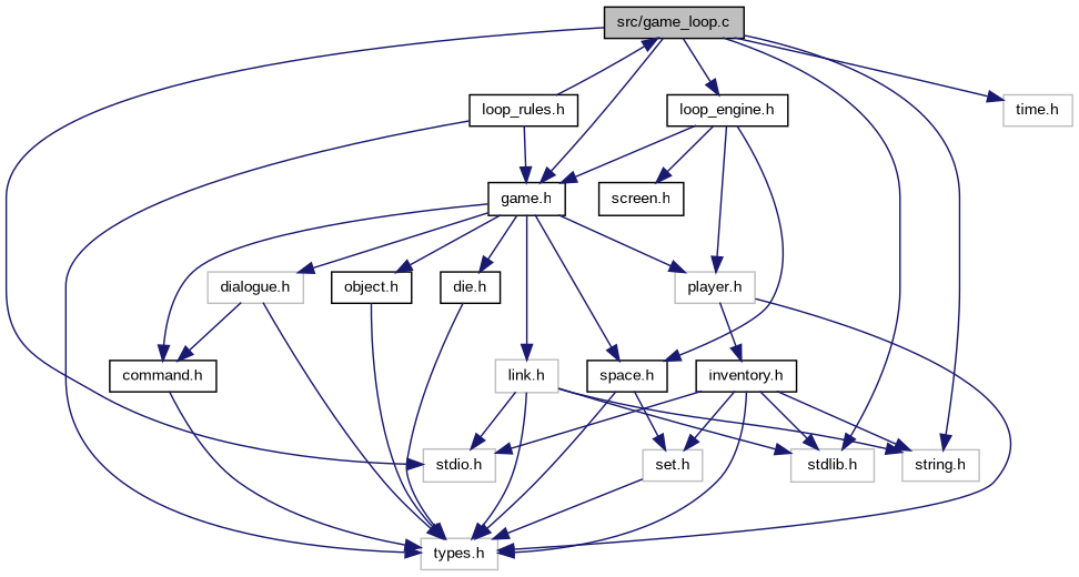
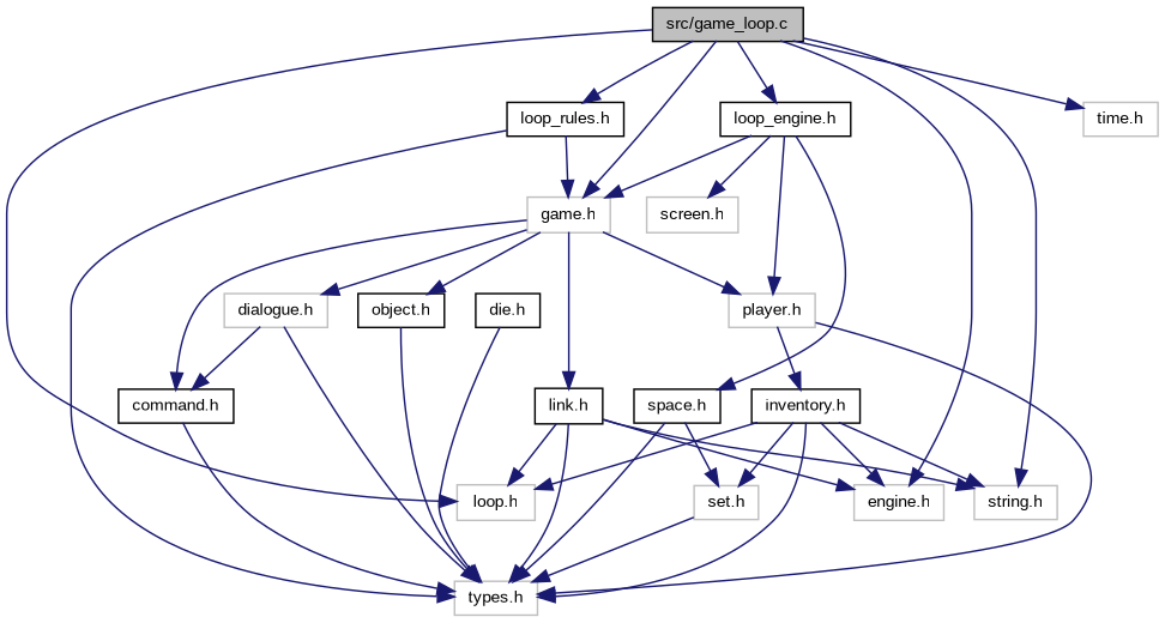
  digraph {
    fontname="Liberation Sans"
    node [color=black fillcolor=white fontname="Liberation Sans" fontsize=10 shape=record style=filled]
    edge [color=midnightblue fontname="Liberation Sans" fontsize=10 labelfontname=Helvetica labelfontsize=10 style=solid]
    n1 [fillcolor=grey75 fontcolor=black height=0.2 label="src/game_loop.c" width=0.4]
-   n2 [color=grey75 height=0.2 label="stdio.h" width=0.4]
-   n3 [color=grey75 height=0.2 label="stdlib.h" width=0.4]
+   n2 [color=grey75 height=0.2 label="loop.h" width=0.4]
+   n3 [color=grey75 height=0.2 label="engine.h" width=0.4]
    n4 [color=grey75 height=0.2 label="string.h" width=0.4]
    n5 [color=grey75 height=0.2 label="time.h" width=0.4]
    n6 [height=0.2 label="loop_engine.h" width=0.4]
-   n7 [height=0.2 label="game.h" width=0.4]
+   n7 [color=grey75 height=0.2 label="game.h" width=0.4]
    n8 [height=0.2 label="loop_rules.h" width=0.4]
    n9 [height=0.2 label="space.h" width=0.4]
    n10 [color=grey75 height=0.2 label="player.h" width=0.4]
-   n11 [height=0.2 label="screen.h" width=0.4]
+   n11 [color=grey75 height=0.2 label="screen.h" width=0.4]
    n12 [height=0.2 label="command.h" width=0.4]
    n13 [height=0.2 label="object.h" width=0.4]
    n14 [height=0.2 label="die.h" width=0.4]
-   n15 [color=grey75 height=0.2 label="link.h" width=0.4]
+   n15 [height=0.2 label="link.h" width=0.4]
    n16 [color=grey75 height=0.2 label="dialogue.h" width=0.4]
    n17 [color=grey75 height=0.2 label="types.h" width=0.4]
    n18 [color=grey75 height=0.2 label="set.h" width=0.4]
    n19 [height=0.2 label="inventory.h" width=0.4]
    n1 -> n2
    n1 -> n3
    n1 -> n4
    n1 -> n5
    n1 -> n6
    n1 -> n7
-   n8 -> n1
+   n1 -> n8
    n6 -> n7
    n6 -> n9
    n6 -> n10
    n6 -> n11
-   n7 -> n9
    n7 -> n10
    n7 -> n12
    n7 -> n13
-   n7 -> n14
    n7 -> n15
    n7 -> n16
    n8 -> n7
    n8 -> n17
    n9 -> n17
    n9 -> n18
    n10 -> n17
    n10 -> n19
    n12 -> n17
    n13 -> n17
    n14 -> n17
    n15 -> n2
    n15 -> n3
    n15 -> n4
    n15 -> n17
    n16 -> n12
    n16 -> n17
    n18 -> n17
    n19 -> n2
    n19 -> n3
    n19 -> n4
    n19 -> n17
    n19 -> n18
  }
